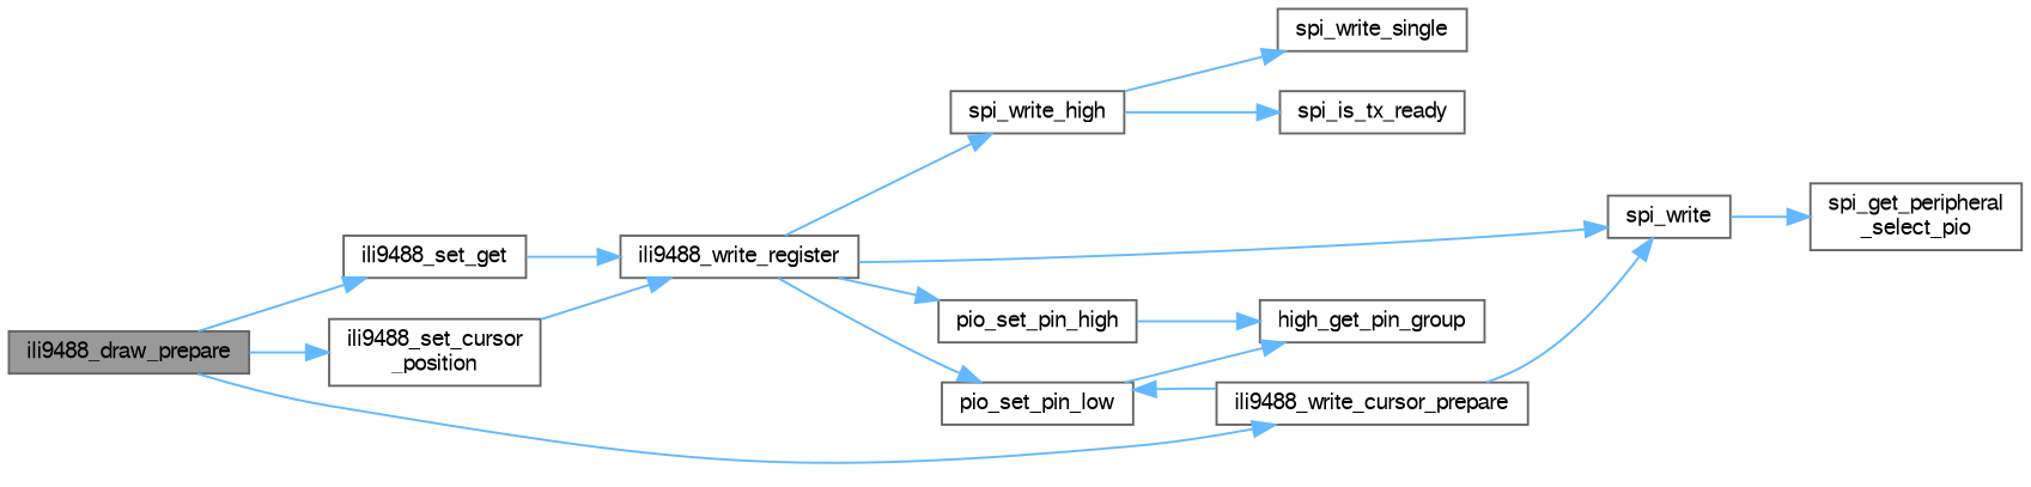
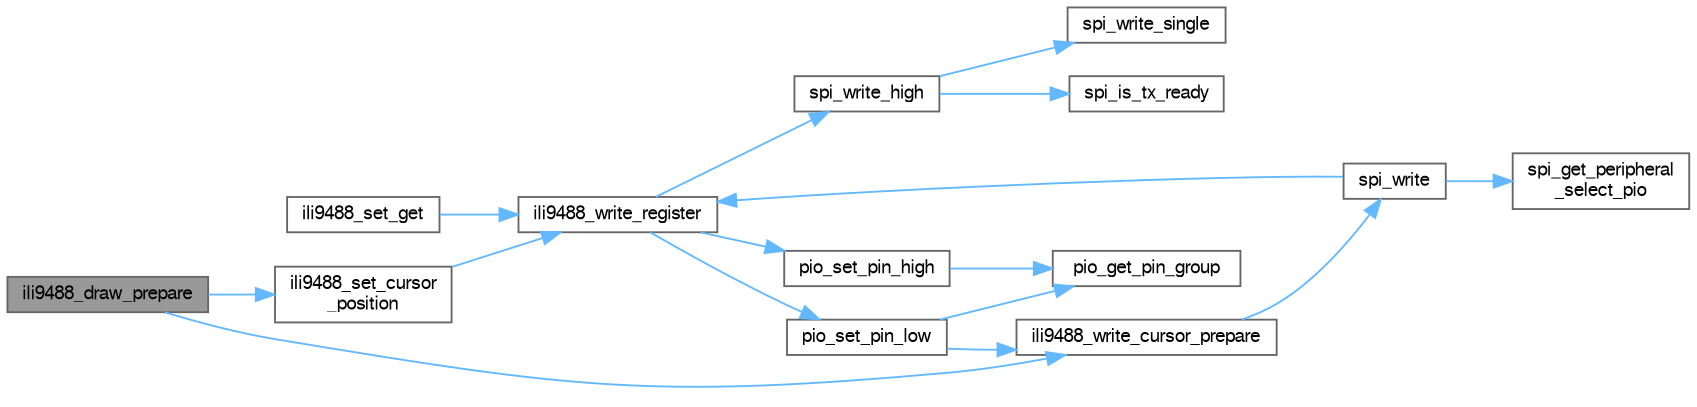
  digraph {
    rankdir=LR
    node [color=grey40 fillcolor=white fontname=FreeSans fontsize=10 shape=box style=filled]
    edge [color=steelblue1 fontname=FreeSans fontsize=10 labelfontname=FreeSans labelfontsize=10 style=solid]
    n1 [color=gray40 fillcolor=grey60 fontcolor=black height=0.2 label=ili9488_draw_prepare width=0.4]
    n2 [height=0.2 label="ili9488_set_cursor\l_position" width=0.4]
    n3 [height=0.2 label=ili9488_set_get width=0.4]
    n4 [height=0.2 label=ili9488_write_cursor_prepare width=0.4]
    n5 [height=0.2 label=ili9488_write_register width=0.4]
    n6 [height=0.2 label=pio_set_pin_low width=0.4]
    n7 [height=0.2 label=spi_write width=0.4]
    n8 [height=0.2 label=pio_set_pin_high width=0.4]
    n9 [height=0.2 label=spi_write_high width=0.4]
-   n10 [height=0.2 label=high_get_pin_group width=0.4]
+   n10 [height=0.2 label=pio_get_pin_group width=0.4]
    n11 [height=0.2 label="spi_get_peripheral\l_select_pio" width=0.4]
    n12 [height=0.2 label=spi_is_tx_ready width=0.4]
    n13 [height=0.2 label=spi_write_single width=0.4]
    n1 -> n2
-   n1 -> n3
    n1 -> n4
    n2 -> n5
    n3 -> n5
-   n4 -> n6
+   n6 -> n4
    n4 -> n7
    n5 -> n6
-   n5 -> n7
+   n7 -> n5
    n5 -> n8
    n5 -> n9
    n6 -> n10
    n7 -> n11
    n8 -> n10
    n9 -> n12
    n9 -> n13
  }
